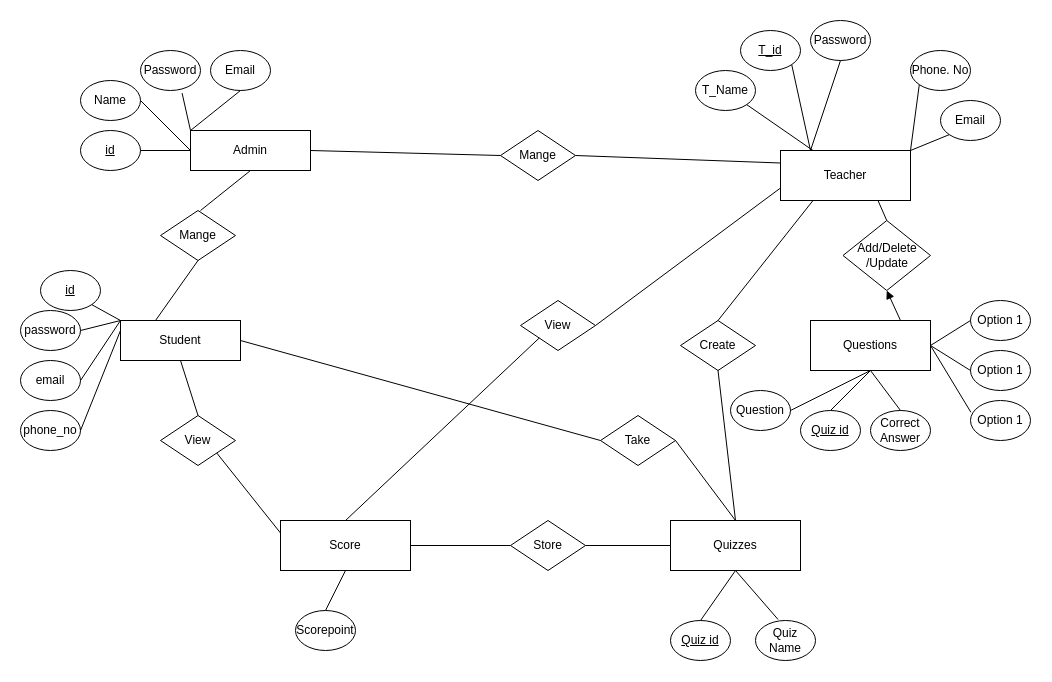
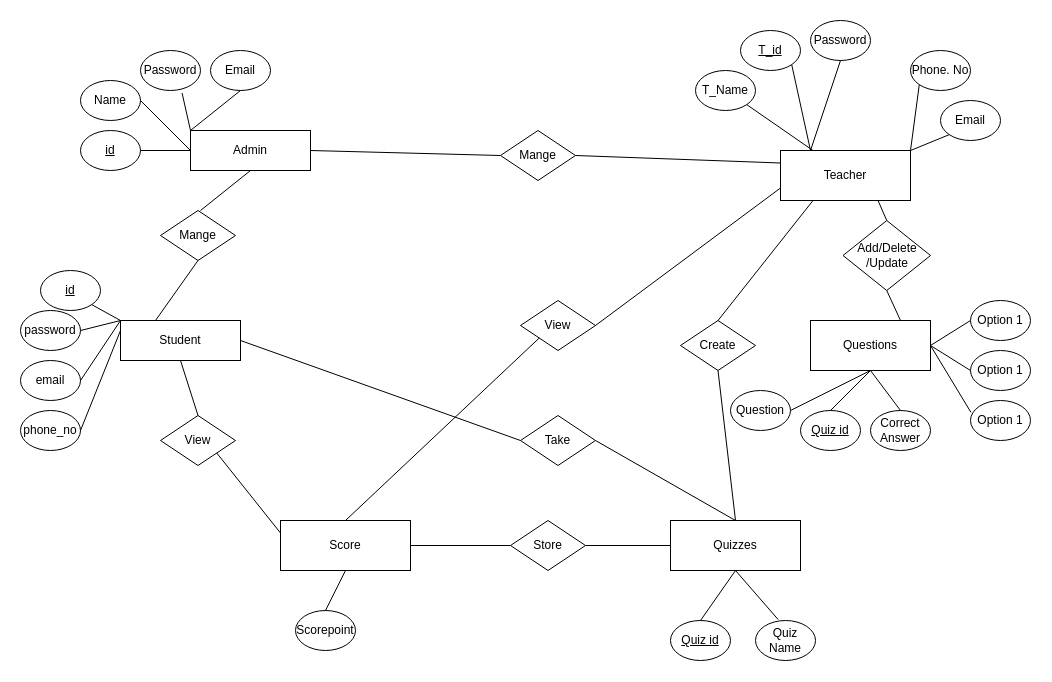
  <mxCell id="0" />
  <mxCell id="1" parent="0" />
  <mxCell id="2" value="Student" style="rounded=0;whiteSpace=wrap;html=1;" vertex="1" parent="1"><mxGeometry x="120" y="320" width="120" height="40" as="geometry" /></mxCell>
  <mxCell id="3" value="Teacher" style="rounded=0;whiteSpace=wrap;html=1;verticalAlign=middle;horizontal=1;" vertex="1" parent="1"><mxGeometry x="780" y="150" width="130" height="50" as="geometry" /></mxCell>
  <mxCell id="4" value="Questions" style="rounded=0;whiteSpace=wrap;html=1;" vertex="1" parent="1"><mxGeometry x="810" y="320" width="120" height="50" as="geometry" /></mxCell>
  <mxCell id="5" value="Score" style="rounded=0;whiteSpace=wrap;html=1;" vertex="1" parent="1"><mxGeometry x="280" y="520" width="130" height="50" as="geometry" /></mxCell>
  <mxCell id="6" value="Quizzes" style="rounded=0;whiteSpace=wrap;html=1;" vertex="1" parent="1"><mxGeometry x="670" y="520" width="130" height="50" as="geometry" /></mxCell>
  <mxCell id="7" value="Admin" style="rounded=0;whiteSpace=wrap;html=1;" vertex="1" parent="1"><mxGeometry x="190" y="130" width="120" height="40" as="geometry" /></mxCell>
  <mxCell id="8" value="Mange" style="rhombus;whiteSpace=wrap;html=1;" vertex="1" parent="1"><mxGeometry x="500" y="130" width="75" height="50" as="geometry" /></mxCell>
  <mxCell id="9" value="Mange" style="rhombus;whiteSpace=wrap;html=1;" vertex="1" parent="1"><mxGeometry x="160" y="210" width="75" height="50" as="geometry" /></mxCell>
  <mxCell id="10" value="View" style="rhombus;whiteSpace=wrap;html=1;" vertex="1" parent="1"><mxGeometry x="520" y="300" width="75" height="50" as="geometry" /></mxCell>
  <mxCell id="11" style="edgeStyle=orthogonalEdgeStyle;rounded=0;orthogonalLoop=1;jettySize=auto;html=1;exitX=0.5;exitY=1;exitDx=0;exitDy=0;" edge="1" parent="1" source="7" target="7"><mxGeometry relative="1" as="geometry" /></mxCell>
- <mxCell id="12" value="Take" style="rhombus;whiteSpace=wrap;html=1;" vertex="1" parent="1"><mxGeometry x="600" y="415" width="75" height="50" as="geometry" /></mxCell>
+ <mxCell id="12" value="Take" style="rhombus;whiteSpace=wrap;html=1;" vertex="1" parent="1"><mxGeometry x="520" y="415" width="75" height="50" as="geometry" /></mxCell>
  <mxCell id="13" value="" style="endArrow=none;html=1;rounded=0;entryX=0.5;entryY=1;entryDx=0;entryDy=0;" edge="1" parent="1" target="7"><mxGeometry width="50" height="50" relative="1" as="geometry"><mxPoint x="200" y="210" as="sourcePoint" /><mxPoint x="250" y="160" as="targetPoint" /></mxGeometry></mxCell>
  <mxCell id="14" value="" style="endArrow=none;html=1;rounded=0;entryX=0.5;entryY=1;entryDx=0;entryDy=0;" edge="1" parent="1" target="9"><mxGeometry width="50" height="50" relative="1" as="geometry"><mxPoint x="155" y="320" as="sourcePoint" /><mxPoint x="220" y="280" as="targetPoint" /></mxGeometry></mxCell>
  <mxCell id="15" value="" style="endArrow=none;html=1;rounded=0;entryX=0;entryY=0.5;entryDx=0;entryDy=0;" edge="1" parent="1" target="8"><mxGeometry width="50" height="50" relative="1" as="geometry"><mxPoint x="310" y="150" as="sourcePoint" /><mxPoint x="375" y="110" as="targetPoint" /></mxGeometry></mxCell>
  <mxCell id="16" value="" style="endArrow=none;html=1;rounded=0;entryX=0;entryY=0.25;entryDx=0;entryDy=0;exitX=1;exitY=0.5;exitDx=0;exitDy=0;" edge="1" parent="1" source="8" target="3"><mxGeometry width="50" height="50" relative="1" as="geometry"><mxPoint x="570" y="160" as="sourcePoint" /><mxPoint x="635" y="120" as="targetPoint" /></mxGeometry></mxCell>
  <mxCell id="17" value="" style="endArrow=none;html=1;rounded=0;exitX=1;exitY=0.5;exitDx=0;exitDy=0;entryX=0;entryY=0.75;entryDx=0;entryDy=0;" edge="1" parent="1" source="10" target="3"><mxGeometry width="50" height="50" relative="1" as="geometry"><mxPoint x="610" y="320" as="sourcePoint" /><mxPoint x="790" y="210" as="targetPoint" /></mxGeometry></mxCell>
  <mxCell id="18" value="" style="endArrow=none;html=1;rounded=0;entryX=0;entryY=1;entryDx=0;entryDy=0;exitX=0.5;exitY=0;exitDx=0;exitDy=0;" edge="1" parent="1" source="5" target="10"><mxGeometry width="50" height="50" relative="1" as="geometry"><mxPoint x="370" y="440" as="sourcePoint" /><mxPoint x="435" y="400" as="targetPoint" /></mxGeometry></mxCell>
  <mxCell id="19" value="View" style="rhombus;whiteSpace=wrap;html=1;" vertex="1" parent="1"><mxGeometry x="160" y="415" width="75" height="50" as="geometry" /></mxCell>
  <mxCell id="20" value="" style="endArrow=none;html=1;rounded=0;exitX=0.5;exitY=1;exitDx=0;exitDy=0;entryX=0.5;entryY=0;entryDx=0;entryDy=0;" edge="1" parent="1" source="2" target="19"><mxGeometry width="50" height="50" relative="1" as="geometry"><mxPoint x="530" y="350" as="sourcePoint" /><mxPoint x="580" y="300" as="targetPoint" /></mxGeometry></mxCell>
  <mxCell id="21" value="" style="endArrow=none;html=1;rounded=0;exitX=1;exitY=1;exitDx=0;exitDy=0;entryX=0;entryY=0.25;entryDx=0;entryDy=0;" edge="1" parent="1" source="19" target="5"><mxGeometry width="50" height="50" relative="1" as="geometry"><mxPoint x="530" y="350" as="sourcePoint" /><mxPoint x="580" y="300" as="targetPoint" /></mxGeometry></mxCell>
  <mxCell id="22" value="" style="endArrow=none;html=1;rounded=0;exitX=1;exitY=0.5;exitDx=0;exitDy=0;entryX=0;entryY=0.5;entryDx=0;entryDy=0;" edge="1" parent="1" source="2" target="12"><mxGeometry width="50" height="50" relative="1" as="geometry"><mxPoint x="530" y="350" as="sourcePoint" /><mxPoint x="580" y="300" as="targetPoint" /></mxGeometry></mxCell>
  <mxCell id="23" value="" style="endArrow=none;html=1;rounded=0;exitX=1;exitY=0.5;exitDx=0;exitDy=0;entryX=0.5;entryY=0;entryDx=0;entryDy=0;" edge="1" parent="1" source="12" target="6"><mxGeometry width="50" height="50" relative="1" as="geometry"><mxPoint x="530" y="350" as="sourcePoint" /><mxPoint x="580" y="300" as="targetPoint" /></mxGeometry></mxCell>
  <mxCell id="24" value="Add/Delete&lt;div&gt;/Update&lt;/div&gt;" style="rhombus;whiteSpace=wrap;html=1;verticalAlign=middle;horizontal=1;" vertex="1" parent="1"><mxGeometry x="842.5" y="220" width="87.5" height="70" as="geometry" /></mxCell>
  <mxCell id="25" value="" style="endArrow=none;html=1;rounded=0;entryX=0.75;entryY=1;entryDx=0;entryDy=0;exitX=0.5;exitY=0;exitDx=0;exitDy=0;" edge="1" parent="1" source="24" target="3"><mxGeometry width="50" height="50" relative="1" as="geometry"><mxPoint x="530" y="350" as="sourcePoint" /><mxPoint x="580" y="300" as="targetPoint" /></mxGeometry></mxCell>
- <mxCell id="26" value="" style="endArrow=block;html=1;rounded=0;entryX=0.5;entryY=1;entryDx=0;entryDy=0;exitX=0.75;exitY=0;exitDx=0;exitDy=0;" edge="1" parent="1" source="4" target="24"><mxGeometry width="50" height="50" relative="1" as="geometry"><mxPoint x="530" y="350" as="sourcePoint" /><mxPoint x="580" y="300" as="targetPoint" /></mxGeometry></mxCell>
+ <mxCell id="26" value="" style="endArrow=none;html=1;rounded=0;entryX=0.5;entryY=1;entryDx=0;entryDy=0;exitX=0.75;exitY=0;exitDx=0;exitDy=0;" edge="1" parent="1" source="4" target="24"><mxGeometry width="50" height="50" relative="1" as="geometry"><mxPoint x="530" y="350" as="sourcePoint" /><mxPoint x="580" y="300" as="targetPoint" /></mxGeometry></mxCell>
  <mxCell id="27" value="Store" style="rhombus;whiteSpace=wrap;html=1;" vertex="1" parent="1"><mxGeometry x="510" y="520" width="75" height="50" as="geometry" /></mxCell>
  <mxCell id="28" value="" style="endArrow=none;html=1;rounded=0;exitX=1;exitY=0.5;exitDx=0;exitDy=0;entryX=0;entryY=0.5;entryDx=0;entryDy=0;" edge="1" parent="1" source="5" target="27"><mxGeometry width="50" height="50" relative="1" as="geometry"><mxPoint x="530" y="350" as="sourcePoint" /><mxPoint x="580" y="300" as="targetPoint" /></mxGeometry></mxCell>
  <mxCell id="29" value="" style="endArrow=none;html=1;rounded=0;exitX=1;exitY=0.5;exitDx=0;exitDy=0;entryX=0;entryY=0.5;entryDx=0;entryDy=0;" edge="1" parent="1" source="27" target="6"><mxGeometry width="50" height="50" relative="1" as="geometry"><mxPoint x="530" y="350" as="sourcePoint" /><mxPoint x="580" y="300" as="targetPoint" /></mxGeometry></mxCell>
  <mxCell id="30" value="Create" style="rhombus;whiteSpace=wrap;html=1;" vertex="1" parent="1"><mxGeometry x="680" y="320" width="75" height="50" as="geometry" /></mxCell>
  <mxCell id="31" value="" style="endArrow=none;html=1;rounded=0;entryX=0.25;entryY=1;entryDx=0;entryDy=0;exitX=0.5;exitY=0;exitDx=0;exitDy=0;" edge="1" parent="1" source="30" target="3"><mxGeometry width="50" height="50" relative="1" as="geometry"><mxPoint x="530" y="350" as="sourcePoint" /><mxPoint x="580" y="300" as="targetPoint" /></mxGeometry></mxCell>
  <mxCell id="32" value="" style="endArrow=none;html=1;rounded=0;entryX=0.5;entryY=1;entryDx=0;entryDy=0;exitX=0.5;exitY=0;exitDx=0;exitDy=0;" edge="1" parent="1" source="6" target="30"><mxGeometry width="50" height="50" relative="1" as="geometry"><mxPoint x="530" y="350" as="sourcePoint" /><mxPoint x="580" y="300" as="targetPoint" /></mxGeometry></mxCell>
  <mxCell id="33" value="&lt;u&gt;Quiz id&lt;/u&gt;" style="ellipse;whiteSpace=wrap;html=1;" vertex="1" parent="1"><mxGeometry x="800" y="410" width="60" height="40" as="geometry" /></mxCell>
  <mxCell id="34" value="" style="endArrow=none;html=1;rounded=0;exitX=0.5;exitY=0;exitDx=0;exitDy=0;entryX=0.5;entryY=1;entryDx=0;entryDy=0;" edge="1" parent="1" source="33" target="4"><mxGeometry width="50" height="50" relative="1" as="geometry"><mxPoint x="530" y="280" as="sourcePoint" /><mxPoint x="580" y="230" as="targetPoint" /></mxGeometry></mxCell>
  <mxCell id="35" value="Correct&lt;div&gt;Answer&lt;/div&gt;" style="ellipse;whiteSpace=wrap;html=1;" vertex="1" parent="1"><mxGeometry x="870" y="410" width="60" height="40" as="geometry" /></mxCell>
  <mxCell id="36" value="Option 1" style="ellipse;whiteSpace=wrap;html=1;" vertex="1" parent="1"><mxGeometry x="970" y="300" width="60" height="40" as="geometry" /></mxCell>
  <mxCell id="37" value="Question" style="ellipse;whiteSpace=wrap;html=1;" vertex="1" parent="1"><mxGeometry x="730" y="390" width="60" height="40" as="geometry" /></mxCell>
  <mxCell id="38" value="" style="endArrow=none;html=1;rounded=0;exitX=0.5;exitY=0;exitDx=0;exitDy=0;" edge="1" parent="1" source="35"><mxGeometry width="50" height="50" relative="1" as="geometry"><mxPoint x="530" y="280" as="sourcePoint" /><mxPoint x="870" y="370" as="targetPoint" /></mxGeometry></mxCell>
  <mxCell id="39" value="" style="endArrow=none;html=1;rounded=0;entryX=0.5;entryY=1;entryDx=0;entryDy=0;exitX=1;exitY=0.5;exitDx=0;exitDy=0;" edge="1" parent="1" source="37" target="4"><mxGeometry width="50" height="50" relative="1" as="geometry"><mxPoint x="530" y="280" as="sourcePoint" /><mxPoint x="580" y="230" as="targetPoint" /></mxGeometry></mxCell>
  <mxCell id="40" value="Option 1" style="ellipse;whiteSpace=wrap;html=1;" vertex="1" parent="1"><mxGeometry x="970" y="350" width="60" height="40" as="geometry" /></mxCell>
  <mxCell id="41" value="Option 1" style="ellipse;whiteSpace=wrap;html=1;" vertex="1" parent="1"><mxGeometry x="970" y="400" width="60" height="40" as="geometry" /></mxCell>
  <mxCell id="42" value="" style="endArrow=none;html=1;rounded=0;entryX=0;entryY=0.5;entryDx=0;entryDy=0;exitX=1;exitY=0.5;exitDx=0;exitDy=0;" edge="1" parent="1" source="4" target="36"><mxGeometry width="50" height="50" relative="1" as="geometry"><mxPoint x="530" y="280" as="sourcePoint" /><mxPoint x="580" y="230" as="targetPoint" /></mxGeometry></mxCell>
  <mxCell id="43" value="" style="endArrow=none;html=1;rounded=0;entryX=0;entryY=0.5;entryDx=0;entryDy=0;exitX=1;exitY=0.5;exitDx=0;exitDy=0;" edge="1" parent="1" source="4" target="40"><mxGeometry width="50" height="50" relative="1" as="geometry"><mxPoint x="530" y="280" as="sourcePoint" /><mxPoint x="580" y="230" as="targetPoint" /></mxGeometry></mxCell>
  <mxCell id="44" value="" style="endArrow=none;html=1;rounded=0;entryX=0.007;entryY=0.295;entryDx=0;entryDy=0;entryPerimeter=0;exitX=1;exitY=0.5;exitDx=0;exitDy=0;" edge="1" parent="1" source="4" target="41"><mxGeometry width="50" height="50" relative="1" as="geometry"><mxPoint x="530" y="280" as="sourcePoint" /><mxPoint x="580" y="230" as="targetPoint" /></mxGeometry></mxCell>
  <mxCell id="45" value="&lt;u&gt;T_id&lt;/u&gt;" style="ellipse;whiteSpace=wrap;html=1;" vertex="1" parent="1"><mxGeometry x="740" y="30" width="60" height="40" as="geometry" /></mxCell>
  <mxCell id="46" value="T_Name" style="ellipse;whiteSpace=wrap;html=1;" vertex="1" parent="1"><mxGeometry x="695" y="70" width="60" height="40" as="geometry" /></mxCell>
  <mxCell id="47" value="Password" style="ellipse;whiteSpace=wrap;html=1;" vertex="1" parent="1"><mxGeometry x="810" y="20" width="60" height="40" as="geometry" /></mxCell>
  <mxCell id="48" value="Phone. No" style="ellipse;whiteSpace=wrap;html=1;" vertex="1" parent="1"><mxGeometry x="910" y="50" width="60" height="40" as="geometry" /></mxCell>
  <mxCell id="49" value="Email" style="ellipse;whiteSpace=wrap;html=1;" vertex="1" parent="1"><mxGeometry x="940" y="100" width="60" height="40" as="geometry" /></mxCell>
  <mxCell id="50" value="" style="endArrow=none;html=1;rounded=0;entryX=0;entryY=1;entryDx=0;entryDy=0;exitX=1;exitY=0;exitDx=0;exitDy=0;" edge="1" parent="1" source="3" target="48"><mxGeometry width="50" height="50" relative="1" as="geometry"><mxPoint x="540" y="280" as="sourcePoint" /><mxPoint x="590" y="230" as="targetPoint" /></mxGeometry></mxCell>
  <mxCell id="51" value="" style="endArrow=none;html=1;rounded=0;entryX=0;entryY=1;entryDx=0;entryDy=0;exitX=1;exitY=0;exitDx=0;exitDy=0;" edge="1" parent="1" source="3" target="49"><mxGeometry width="50" height="50" relative="1" as="geometry"><mxPoint x="540" y="280" as="sourcePoint" /><mxPoint x="590" y="230" as="targetPoint" /></mxGeometry></mxCell>
  <mxCell id="52" value="" style="endArrow=none;html=1;rounded=0;entryX=1;entryY=1;entryDx=0;entryDy=0;exitX=0.25;exitY=0;exitDx=0;exitDy=0;" edge="1" parent="1" source="3" target="46"><mxGeometry width="50" height="50" relative="1" as="geometry"><mxPoint x="540" y="280" as="sourcePoint" /><mxPoint x="590" y="230" as="targetPoint" /></mxGeometry></mxCell>
  <mxCell id="53" value="" style="endArrow=none;html=1;rounded=0;entryX=1;entryY=1;entryDx=0;entryDy=0;" edge="1" parent="1" target="45"><mxGeometry width="50" height="50" relative="1" as="geometry"><mxPoint x="810" y="150" as="sourcePoint" /><mxPoint x="590" y="230" as="targetPoint" /></mxGeometry></mxCell>
  <mxCell id="54" value="" style="endArrow=none;html=1;rounded=0;entryX=0.5;entryY=1;entryDx=0;entryDy=0;" edge="1" parent="1" target="47"><mxGeometry width="50" height="50" relative="1" as="geometry"><mxPoint x="810" y="150" as="sourcePoint" /><mxPoint x="590" y="230" as="targetPoint" /></mxGeometry></mxCell>
  <mxCell id="55" value="Password" style="ellipse;whiteSpace=wrap;html=1;" vertex="1" parent="1"><mxGeometry x="140" y="50" width="60" height="40" as="geometry" /></mxCell>
  <mxCell id="56" value="Email" style="ellipse;whiteSpace=wrap;html=1;" vertex="1" parent="1"><mxGeometry x="210" y="50" width="60" height="40" as="geometry" /></mxCell>
  <mxCell id="57" value="Name" style="ellipse;whiteSpace=wrap;html=1;" vertex="1" parent="1"><mxGeometry x="80" y="80" width="60" height="40" as="geometry" /></mxCell>
  <mxCell id="58" value="&lt;u&gt;id&lt;/u&gt;" style="ellipse;whiteSpace=wrap;html=1;" vertex="1" parent="1"><mxGeometry x="80" y="130" width="60" height="40" as="geometry" /></mxCell>
  <mxCell id="59" value="" style="endArrow=none;html=1;rounded=0;entryX=1;entryY=0.5;entryDx=0;entryDy=0;exitX=0;exitY=0.5;exitDx=0;exitDy=0;" edge="1" parent="1" source="7" target="58"><mxGeometry width="50" height="50" relative="1" as="geometry"><mxPoint x="540" y="280" as="sourcePoint" /><mxPoint x="590" y="230" as="targetPoint" /></mxGeometry></mxCell>
  <mxCell id="60" value="" style="endArrow=none;html=1;rounded=0;entryX=1;entryY=0.5;entryDx=0;entryDy=0;exitX=0;exitY=0.5;exitDx=0;exitDy=0;" edge="1" parent="1" source="7" target="57"><mxGeometry width="50" height="50" relative="1" as="geometry"><mxPoint x="540" y="280" as="sourcePoint" /><mxPoint x="590" y="230" as="targetPoint" /></mxGeometry></mxCell>
  <mxCell id="61" value="" style="endArrow=none;html=1;rounded=0;entryX=0.693;entryY=1.065;entryDx=0;entryDy=0;entryPerimeter=0;exitX=0;exitY=0;exitDx=0;exitDy=0;" edge="1" parent="1" source="7" target="55"><mxGeometry width="50" height="50" relative="1" as="geometry"><mxPoint x="540" y="280" as="sourcePoint" /><mxPoint x="590" y="230" as="targetPoint" /></mxGeometry></mxCell>
  <mxCell id="62" value="" style="endArrow=none;html=1;rounded=0;entryX=0.5;entryY=1;entryDx=0;entryDy=0;exitX=0;exitY=0;exitDx=0;exitDy=0;" edge="1" parent="1" source="7" target="56"><mxGeometry width="50" height="50" relative="1" as="geometry"><mxPoint x="540" y="280" as="sourcePoint" /><mxPoint x="590" y="230" as="targetPoint" /></mxGeometry></mxCell>
  <mxCell id="63" value="&lt;u&gt;id&lt;/u&gt;" style="ellipse;whiteSpace=wrap;html=1;" vertex="1" parent="1"><mxGeometry x="40" y="270" width="60" height="40" as="geometry" /></mxCell>
  <mxCell id="64" value="password" style="ellipse;whiteSpace=wrap;html=1;" vertex="1" parent="1"><mxGeometry x="20" y="310" width="60" height="40" as="geometry" /></mxCell>
  <mxCell id="65" value="email" style="ellipse;whiteSpace=wrap;html=1;" vertex="1" parent="1"><mxGeometry x="20" y="360" width="60" height="40" as="geometry" /></mxCell>
  <mxCell id="66" value="phone_no" style="ellipse;whiteSpace=wrap;html=1;" vertex="1" parent="1"><mxGeometry x="20" y="410" width="60" height="40" as="geometry" /></mxCell>
  <mxCell id="67" value="" style="endArrow=none;html=1;rounded=0;entryX=1;entryY=1;entryDx=0;entryDy=0;exitX=0;exitY=0;exitDx=0;exitDy=0;" edge="1" parent="1" source="2" target="63"><mxGeometry width="50" height="50" relative="1" as="geometry"><mxPoint x="540" y="330" as="sourcePoint" /><mxPoint x="590" y="280" as="targetPoint" /></mxGeometry></mxCell>
  <mxCell id="68" value="" style="endArrow=none;html=1;rounded=0;entryX=1;entryY=0.5;entryDx=0;entryDy=0;exitX=0;exitY=0;exitDx=0;exitDy=0;" edge="1" parent="1" source="2" target="64"><mxGeometry width="50" height="50" relative="1" as="geometry"><mxPoint x="540" y="330" as="sourcePoint" /><mxPoint x="590" y="280" as="targetPoint" /></mxGeometry></mxCell>
  <mxCell id="69" value="" style="endArrow=none;html=1;rounded=0;entryX=1;entryY=0.5;entryDx=0;entryDy=0;exitX=0;exitY=0;exitDx=0;exitDy=0;" edge="1" parent="1" source="2" target="65"><mxGeometry width="50" height="50" relative="1" as="geometry"><mxPoint x="540" y="330" as="sourcePoint" /><mxPoint x="590" y="280" as="targetPoint" /></mxGeometry></mxCell>
  <mxCell id="70" value="" style="endArrow=none;html=1;rounded=0;entryX=1;entryY=0.5;entryDx=0;entryDy=0;exitX=0;exitY=0.25;exitDx=0;exitDy=0;" edge="1" parent="1" source="2" target="66"><mxGeometry width="50" height="50" relative="1" as="geometry"><mxPoint x="540" y="330" as="sourcePoint" /><mxPoint x="590" y="280" as="targetPoint" /></mxGeometry></mxCell>
  <mxCell id="71" value="Scorepoint" style="ellipse;whiteSpace=wrap;html=1;" vertex="1" parent="1"><mxGeometry x="295" y="610" width="60" height="40" as="geometry" /></mxCell>
  <mxCell id="72" value="&lt;u&gt;Quiz id&lt;/u&gt;" style="ellipse;whiteSpace=wrap;html=1;" vertex="1" parent="1"><mxGeometry x="670" y="620" width="60" height="40" as="geometry" /></mxCell>
  <mxCell id="73" value="Quiz Name" style="ellipse;whiteSpace=wrap;html=1;" vertex="1" parent="1"><mxGeometry x="755" y="620" width="60" height="40" as="geometry" /></mxCell>
  <mxCell id="74" value="" style="endArrow=none;html=1;rounded=0;entryX=0.5;entryY=1;entryDx=0;entryDy=0;exitX=0.5;exitY=0;exitDx=0;exitDy=0;" edge="1" parent="1" source="72" target="6"><mxGeometry width="50" height="50" relative="1" as="geometry"><mxPoint x="530" y="630" as="sourcePoint" /><mxPoint x="580" y="580" as="targetPoint" /></mxGeometry></mxCell>
  <mxCell id="75" value="" style="endArrow=none;html=1;rounded=0;entryX=0.5;entryY=1;entryDx=0;entryDy=0;exitX=0.377;exitY=-0.025;exitDx=0;exitDy=0;exitPerimeter=0;" edge="1" parent="1" source="73" target="6"><mxGeometry width="50" height="50" relative="1" as="geometry"><mxPoint x="530" y="630" as="sourcePoint" /><mxPoint x="580" y="580" as="targetPoint" /></mxGeometry></mxCell>
  <mxCell id="76" value="" style="endArrow=none;html=1;rounded=0;entryX=0.5;entryY=1;entryDx=0;entryDy=0;exitX=0.5;exitY=0;exitDx=0;exitDy=0;" edge="1" parent="1" source="71" target="5"><mxGeometry width="50" height="50" relative="1" as="geometry"><mxPoint x="530" y="630" as="sourcePoint" /><mxPoint x="580" y="580" as="targetPoint" /></mxGeometry></mxCell>
